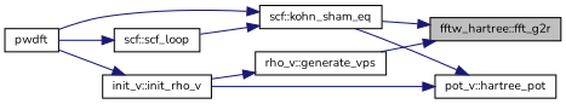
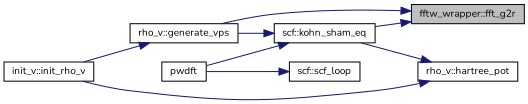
  digraph {
    fontname=Nunito
    rankdir=RL
    node [color=black fillcolor=white fontname=Nunito fontsize=10 shape=record style=filled]
    edge [color=midnightblue dir=back fontname=Nunito fontsize=10 labelfontname=Helvetica labelfontsize=10 style=solid]
-   n1 [fillcolor=grey75 fontcolor=black height=0.2 label="fftw_hartree::fft_g2r" width=0.4]
+   n1 [fillcolor=grey75 fontcolor=black height=0.2 label="fftw_wrapper::fft_g2r" width=0.4]
    n2 [height=0.2 label="rho_v::generate_vps" width=0.4]
    n3 [height=0.2 label="scf::kohn_sham_eq" width=0.4]
    n4 [height=0.2 label="init_v::init_rho_v" width=0.4]
-   n5 [height=0.2 label="pot_v::hartree_pot" width=0.4]
+   n5 [height=0.2 label="rho_v::hartree_pot" width=0.4]
    n6 [height=0.2 label=pwdft width=0.4]
    n7 [height=0.2 label="scf::scf_loop" width=0.4]
    n1 -> n2
    n1 -> n3
    n2 -> n4
    n3 -> n6
-   n3 -> n7
-   n4 -> n6
+   n3 -> n2
    n5 -> n3
    n5 -> n4
    n7 -> n6
  }
